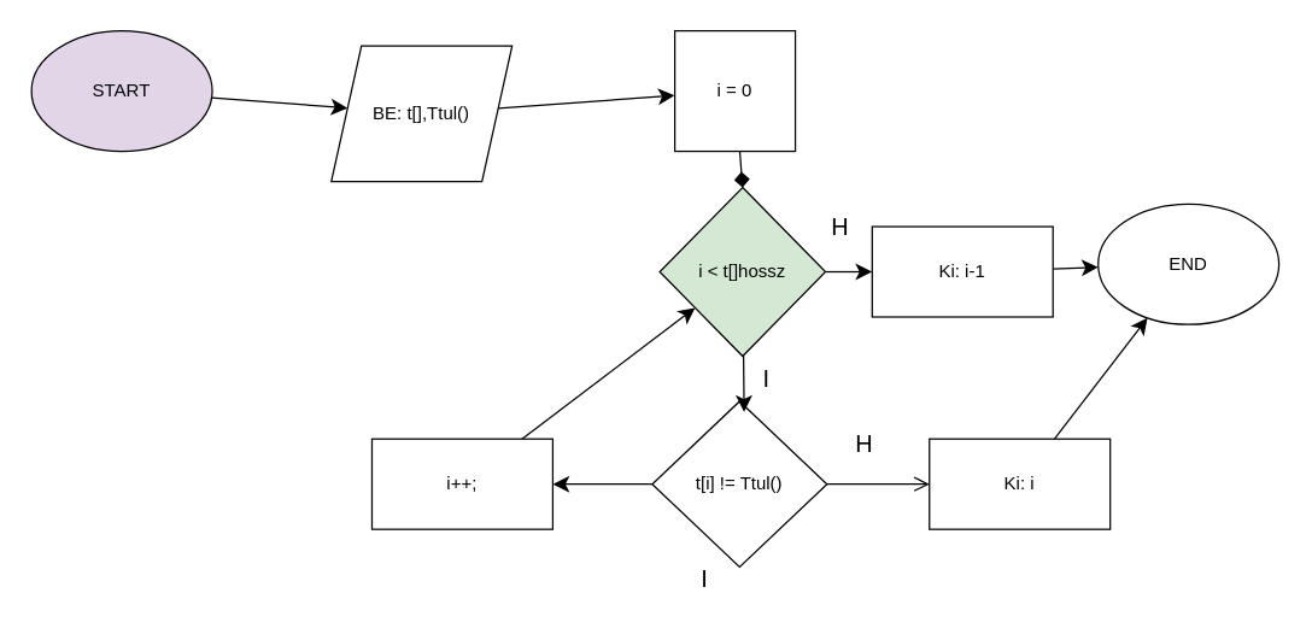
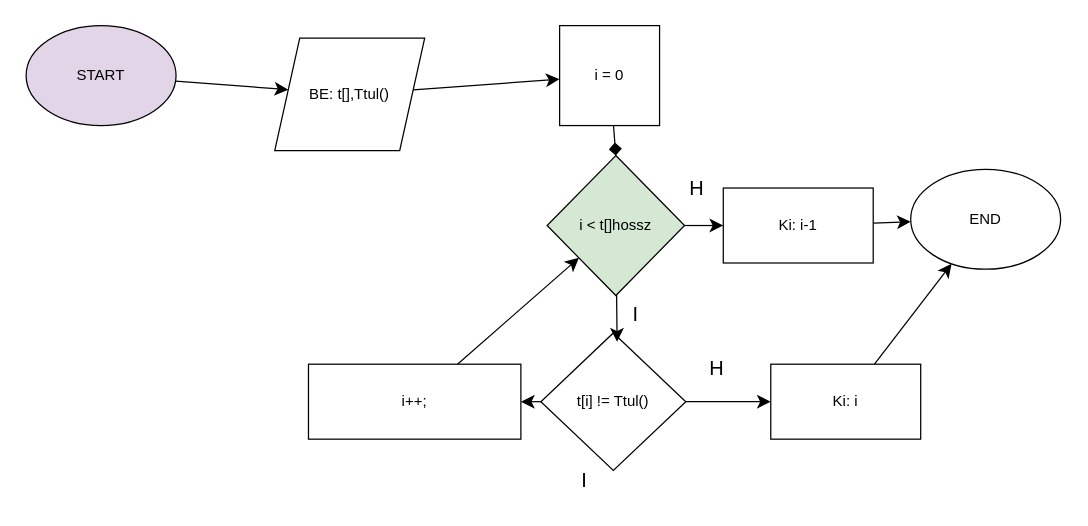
  <mxCell id="0" />
  <mxCell id="1" parent="0" />
  <mxCell id="2" value="" style="edgeStyle=none;curved=1;rounded=0;orthogonalLoop=1;jettySize=auto;html=1;fontSize=12;startSize=8;endSize=8;" edge="1" parent="1" source="3" target="5"><mxGeometry relative="1" as="geometry" /></mxCell>
  <mxCell id="3" value="START" style="ellipse;whiteSpace=wrap;html=1;fillColor=#e1d5e7;" vertex="1" parent="1"><mxGeometry x="20" y="20" width="120" height="80" as="geometry" /></mxCell>
  <mxCell id="4" value="" style="edgeStyle=none;curved=1;rounded=0;orthogonalLoop=1;jettySize=auto;html=1;fontSize=12;startSize=8;endSize=8;" edge="1" parent="1" source="5" target="7"><mxGeometry relative="1" as="geometry" /></mxCell>
  <mxCell id="5" value="BE: t[],Ttul()" style="shape=parallelogram;perimeter=parallelogramPerimeter;whiteSpace=wrap;html=1;fixedSize=1;" vertex="1" parent="1"><mxGeometry x="219" y="30" width="120" height="90" as="geometry" /></mxCell>
  <mxCell id="6" style="edgeStyle=none;curved=1;rounded=0;orthogonalLoop=1;jettySize=auto;html=1;entryX=0.5;entryY=0;entryDx=0;entryDy=0;fontSize=12;startSize=8;endSize=8;endArrow=diamond;" edge="1" parent="1" source="7" target="9"><mxGeometry relative="1" as="geometry" /></mxCell>
  <mxCell id="7" value="i = 0" style="whiteSpace=wrap;html=1;aspect=fixed;" vertex="1" parent="1"><mxGeometry x="447" y="20" width="80" height="80" as="geometry" /></mxCell>
  <mxCell id="8" value="" style="edgeStyle=none;curved=1;rounded=0;orthogonalLoop=1;jettySize=auto;html=1;fontSize=12;startSize=8;endSize=8;" edge="1" parent="1" source="9" target="23"><mxGeometry relative="1" as="geometry" /></mxCell>
  <mxCell id="9" value="i &amp;lt; t[]hossz" style="rhombus;whiteSpace=wrap;html=1;fillColor=#d5e8d4;" vertex="1" parent="1"><mxGeometry x="437" y="124" width="110" height="112" as="geometry" /></mxCell>
  <mxCell id="10" value="END" style="ellipse;whiteSpace=wrap;html=1;" vertex="1" parent="1"><mxGeometry x="728" y="135" width="120" height="80" as="geometry" /></mxCell>
- <mxCell id="11" value="" style="edgeStyle=none;curved=1;rounded=0;orthogonalLoop=1;jettySize=auto;html=1;fontSize=12;startSize=8;endSize=8;endArrow=open;" edge="1" parent="1" source="13" target="15"><mxGeometry relative="1" as="geometry" /></mxCell>
+ <mxCell id="11" value="" style="edgeStyle=none;curved=1;rounded=0;orthogonalLoop=1;jettySize=auto;html=1;fontSize=12;startSize=8;endSize=8;" edge="1" parent="1" source="13" target="15"><mxGeometry relative="1" as="geometry" /></mxCell>
  <mxCell id="12" value="" style="edgeStyle=none;curved=1;rounded=0;orthogonalLoop=1;jettySize=auto;html=1;fontSize=12;startSize=8;endSize=8;" edge="1" parent="1" source="13" target="17"><mxGeometry relative="1" as="geometry" /></mxCell>
  <mxCell id="13" value="t[i] != Ttul()" style="rhombus;whiteSpace=wrap;html=1;" vertex="1" parent="1"><mxGeometry x="432" y="266" width="116" height="110" as="geometry" /></mxCell>
  <mxCell id="14" value="" style="edgeStyle=none;curved=1;rounded=0;orthogonalLoop=1;jettySize=auto;html=1;fontSize=12;startSize=8;endSize=8;" edge="1" parent="1" source="15" target="10"><mxGeometry relative="1" as="geometry" /></mxCell>
  <mxCell id="15" value="Ki: i" style="rounded=0;whiteSpace=wrap;html=1;" vertex="1" parent="1"><mxGeometry x="616" y="291" width="120" height="60" as="geometry" /></mxCell>
  <mxCell id="16" style="edgeStyle=none;curved=1;rounded=0;orthogonalLoop=1;jettySize=auto;html=1;fontSize=12;startSize=8;endSize=8;" edge="1" parent="1" source="17" target="9"><mxGeometry relative="1" as="geometry" /></mxCell>
- <mxCell id="17" value="i++;" style="rounded=0;whiteSpace=wrap;html=1;" vertex="1" parent="1"><mxGeometry x="246" y="291" width="120" height="60" as="geometry" /></mxCell>
+ <mxCell id="17" value="i++;" style="rounded=0;whiteSpace=wrap;html=1;" vertex="1" parent="1"><mxGeometry x="246" y="291" width="170" height="60" as="geometry" /></mxCell>
  <mxCell id="18" value="I" style="text;html=1;align=center;verticalAlign=middle;whiteSpace=wrap;rounded=0;fontSize=16;" vertex="1" parent="1"><mxGeometry x="437" y="369" width="60" height="30" as="geometry" /></mxCell>
  <mxCell id="19" value="H" style="text;html=1;align=center;verticalAlign=middle;whiteSpace=wrap;rounded=0;fontSize=16;" vertex="1" parent="1"><mxGeometry x="543" y="279" width="60" height="30" as="geometry" /></mxCell>
  <mxCell id="20" value="I" style="text;html=1;align=center;verticalAlign=middle;whiteSpace=wrap;rounded=0;fontSize=16;" vertex="1" parent="1"><mxGeometry x="478" y="236" width="60" height="30" as="geometry" /></mxCell>
  <mxCell id="21" style="edgeStyle=none;curved=1;rounded=0;orthogonalLoop=1;jettySize=auto;html=1;entryX=0.526;entryY=0.064;entryDx=0;entryDy=0;entryPerimeter=0;fontSize=12;startSize=8;endSize=8;" edge="1" parent="1" source="9" target="13"><mxGeometry relative="1" as="geometry" /></mxCell>
  <mxCell id="22" value="" style="edgeStyle=none;curved=1;rounded=0;orthogonalLoop=1;jettySize=auto;html=1;fontSize=12;startSize=8;endSize=8;" edge="1" parent="1" source="23" target="10"><mxGeometry relative="1" as="geometry" /></mxCell>
  <mxCell id="23" value="Ki: i-1" style="rounded=0;whiteSpace=wrap;html=1;" vertex="1" parent="1"><mxGeometry x="578" y="150" width="120" height="60" as="geometry" /></mxCell>
  <mxCell id="24" value="H" style="text;html=1;align=center;verticalAlign=middle;whiteSpace=wrap;rounded=0;fontSize=16;" vertex="1" parent="1"><mxGeometry x="527" y="135" width="60" height="30" as="geometry" /></mxCell>
